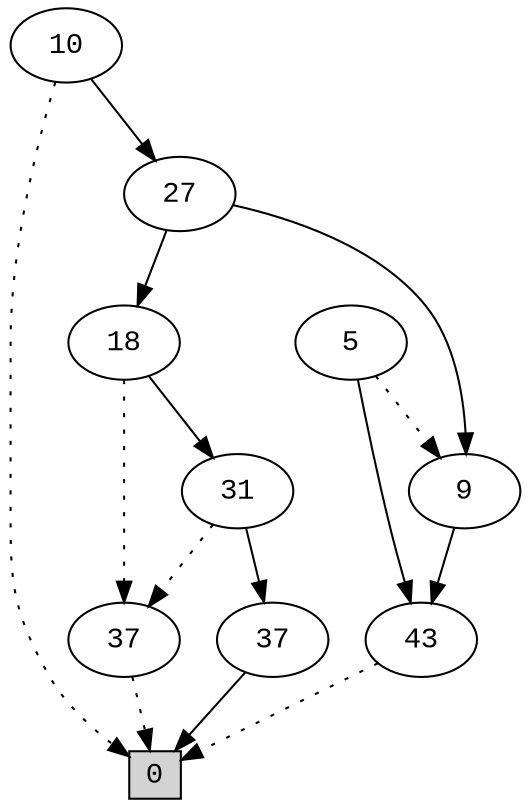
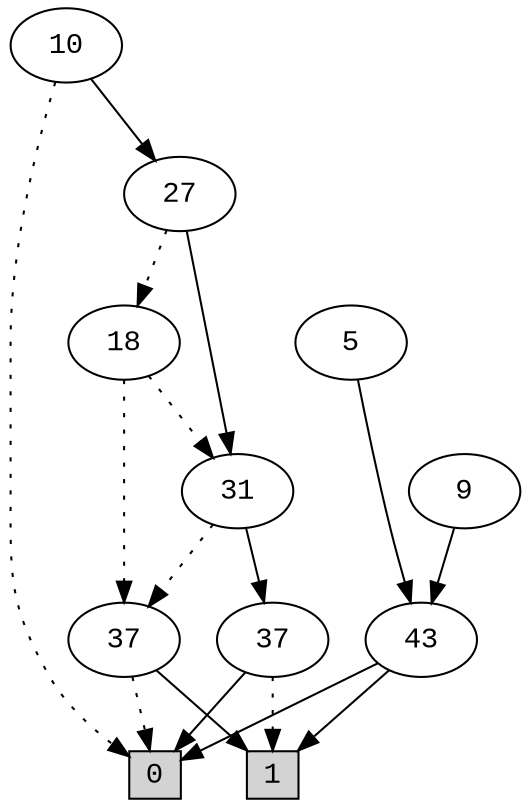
  digraph {
    fontname="Liberation Mono"
    node [fontname="Liberation Mono"]
    edge [fontname="Liberation Mono" style=filled]
    n1 [height=0.3 label=0 shape=box style=filled width=0.3]
+   n2 [height=0.3 label=1 shape=box style=filled width=0.3]
    n3 [label=5]
    n4 [label=43]
    n5 [label=9]
    n6 [label=10]
    n7 [label=27]
    n8 [label=18]
    n9 [label=31]
    n10 [label=37]
    n11 [label=37]
    n3 -> n4
-   n3 -> n5 [style=dotted]
-   n4 -> n1 [style=dotted]
+   n4 -> n1
+   n4 -> n2
    n5 -> n4
    n6 -> n1 [style=dotted]
    n6 -> n7
-   n7 -> n8
-   n7 -> n5
-   n8 -> n9
+   n7 -> n8 [style=dotted]
+   n7 -> n9
+   n8 -> n9 [style=dotted]
    n8 -> n10 [style=dotted]
    n9 -> n10 [style=dotted]
    n9 -> n11
    n10 -> n1 [style=dotted]
+   n10 -> n2
    n11 -> n1
+   n11 -> n2 [style=dotted]
  }
